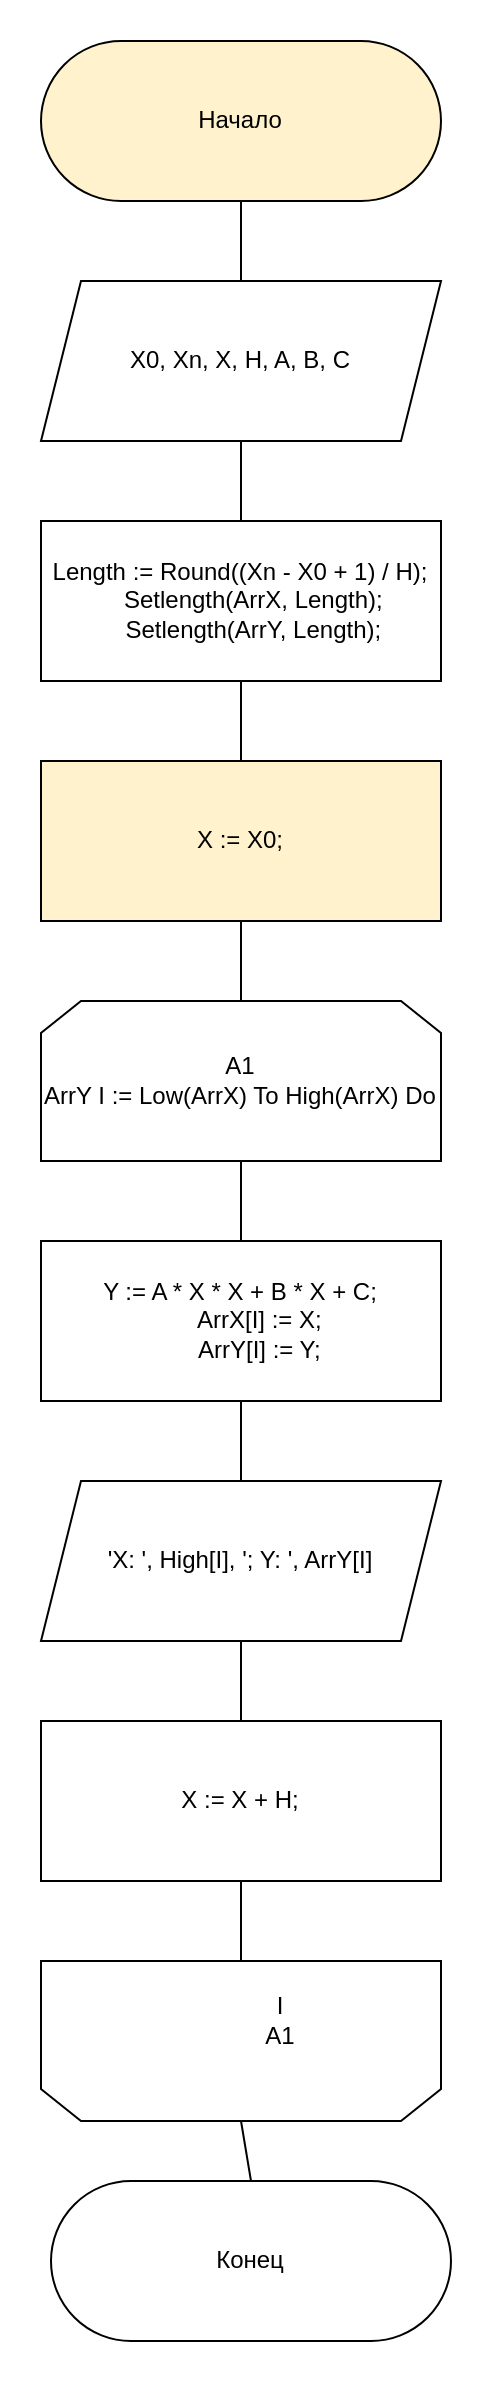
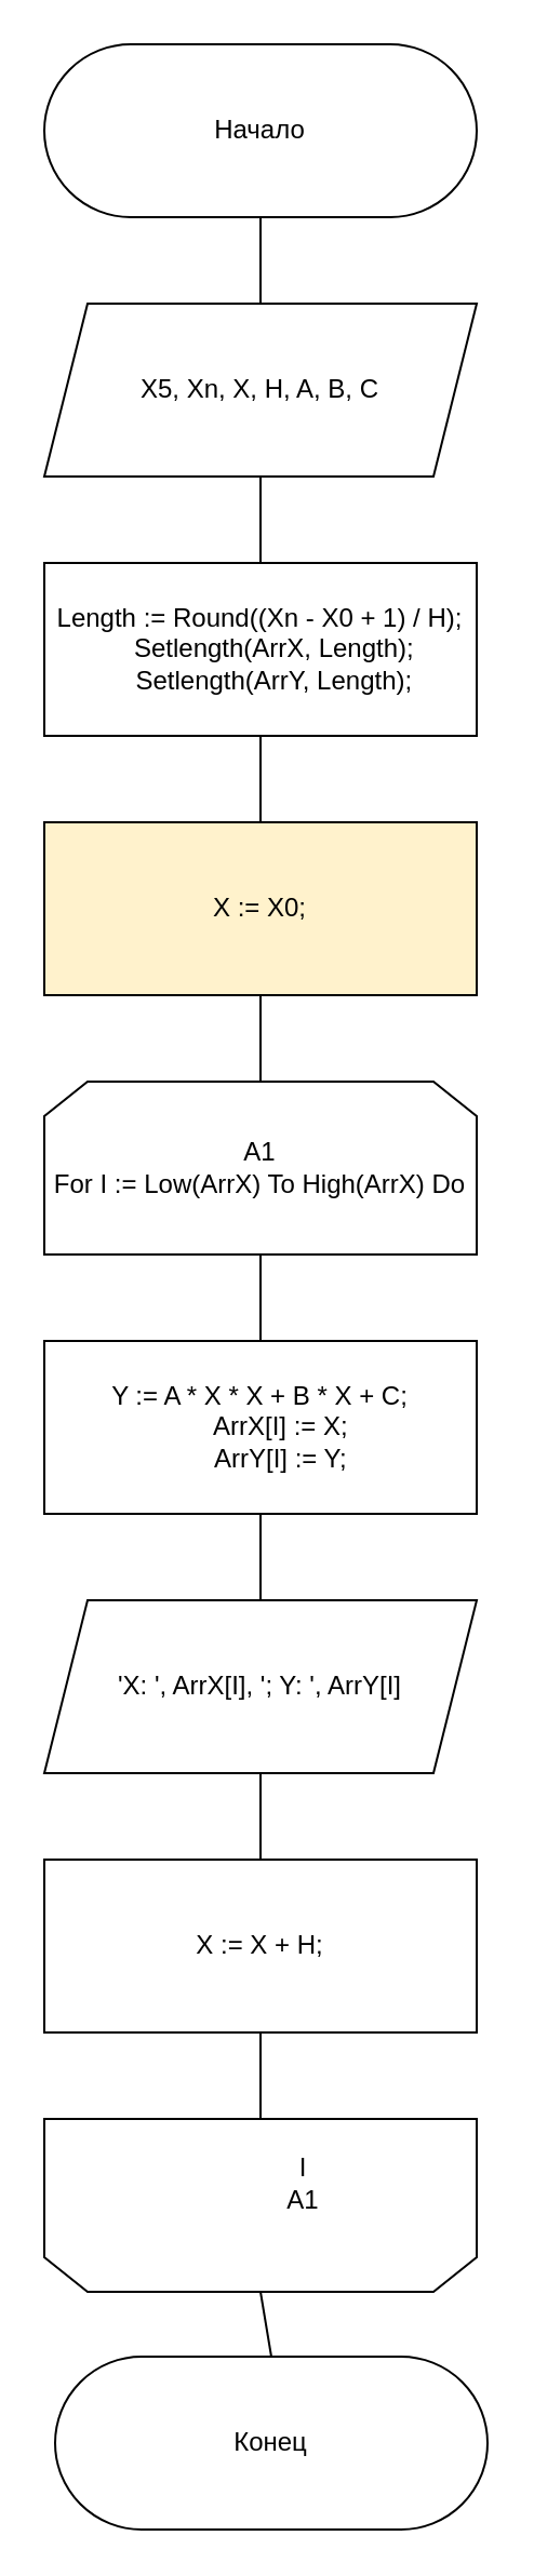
  <mxCell id="0" />
  <mxCell id="1" parent="0" />
- <mxCell id="2" value="Начало" style="rounded=1;whiteSpace=wrap;html=1;arcSize=50;fillColor=#fff2cc;" parent="1" vertex="1"><mxGeometry x="20" y="20" width="200" height="80" as="geometry" /></mxCell>
- <mxCell id="3" value="X0, Xn, X, H, A, B, C" style="shape=parallelogram;perimeter=parallelogramPerimeter;whiteSpace=wrap;html=1;fixedSize=1;" parent="1" vertex="1"><mxGeometry x="20" y="140" width="200" height="80" as="geometry" /></mxCell>
+ <mxCell id="2" value="Начало" style="rounded=1;whiteSpace=wrap;html=1;arcSize=50;" parent="1" vertex="1"><mxGeometry x="20" y="20" width="200" height="80" as="geometry" /></mxCell>
+ <mxCell id="3" value="X5, Xn, X, H, A, B, C" style="shape=parallelogram;perimeter=parallelogramPerimeter;whiteSpace=wrap;html=1;fixedSize=1;" parent="1" vertex="1"><mxGeometry x="20" y="140" width="200" height="80" as="geometry" /></mxCell>
  <mxCell id="4" value="&lt;div&gt;Length := Round((Xn - X0 + 1) / H);&lt;/div&gt;&lt;div&gt;&amp;nbsp; &amp;nbsp; Setlength(ArrX, Length);&lt;/div&gt;&lt;div&gt;&amp;nbsp; &amp;nbsp; Setlength(ArrY, Length);&lt;/div&gt;" style="rounded=0;whiteSpace=wrap;html=1;" parent="1" vertex="1"><mxGeometry x="20" y="260" width="200" height="80" as="geometry" /></mxCell>
  <mxCell id="5" value="X := X0;" style="rounded=0;whiteSpace=wrap;html=1;fillColor=#fff2cc;" parent="1" vertex="1"><mxGeometry x="20" y="380" width="200" height="80" as="geometry" /></mxCell>
- <mxCell id="6" value="A1&lt;br&gt;ArrY I := Low(ArrX) To High(ArrX) Do" style="shape=loopLimit;whiteSpace=wrap;html=1;" parent="1" vertex="1"><mxGeometry x="20" y="500" width="200" height="80" as="geometry" /></mxCell>
+ <mxCell id="6" value="A1&lt;br&gt;For I := Low(ArrX) To High(ArrX) Do" style="shape=loopLimit;whiteSpace=wrap;html=1;" parent="1" vertex="1"><mxGeometry x="20" y="500" width="200" height="80" as="geometry" /></mxCell>
  <mxCell id="7" value="&lt;div&gt;Y := A * X * X + B * X + C;&lt;/div&gt;&lt;div&gt;&amp;nbsp; &amp;nbsp; &amp;nbsp; ArrX[I] := X;&lt;/div&gt;&lt;div&gt;&amp;nbsp; &amp;nbsp; &amp;nbsp; ArrY[I] := Y;&lt;/div&gt;" style="rounded=0;whiteSpace=wrap;html=1;" parent="1" vertex="1"><mxGeometry x="20" y="620" width="200" height="80" as="geometry" /></mxCell>
- <mxCell id="8" value="'X: ', High[I], '; Y: ', ArrY[I]" style="shape=parallelogram;perimeter=parallelogramPerimeter;whiteSpace=wrap;html=1;fixedSize=1;" parent="1" vertex="1"><mxGeometry x="20" y="740" width="200" height="80" as="geometry" /></mxCell>
+ <mxCell id="8" value="'X: ', ArrX[I], '; Y: ', ArrY[I]" style="shape=parallelogram;perimeter=parallelogramPerimeter;whiteSpace=wrap;html=1;fixedSize=1;" parent="1" vertex="1"><mxGeometry x="20" y="740" width="200" height="80" as="geometry" /></mxCell>
  <mxCell id="9" value="X := X + H;" style="rounded=0;whiteSpace=wrap;html=1;" parent="1" vertex="1"><mxGeometry x="20" y="860" width="200" height="80" as="geometry" /></mxCell>
  <mxCell id="10" value="" style="shape=loopLimit;whiteSpace=wrap;html=1;rotation=-180;" parent="1" vertex="1"><mxGeometry x="20" y="980" width="200" height="80" as="geometry" /></mxCell>
  <mxCell id="11" value="Конец" style="rounded=1;whiteSpace=wrap;html=1;arcSize=50;" parent="1" vertex="1"><mxGeometry x="25" y="1090" width="200" height="80" as="geometry" /></mxCell>
  <mxCell id="12" value="I&lt;br&gt;A1" style="text;html=1;strokeColor=none;fillColor=none;align=center;verticalAlign=middle;whiteSpace=wrap;rounded=0;" parent="1" vertex="1"><mxGeometry x="110" y="995" width="60" height="30" as="geometry" /></mxCell>
  <mxCell id="13" value="" style="endArrow=none;html=1;rounded=0;exitX=0.5;exitY=0;exitDx=0;exitDy=0;" parent="1" source="3" edge="1"><mxGeometry width="50" height="50" relative="1" as="geometry"><mxPoint x="70" y="150" as="sourcePoint" /><mxPoint x="120" y="100" as="targetPoint" /></mxGeometry></mxCell>
  <mxCell id="14" value="" style="endArrow=none;html=1;rounded=0;exitX=0.5;exitY=0;exitDx=0;exitDy=0;" parent="1" source="4" edge="1"><mxGeometry width="50" height="50" relative="1" as="geometry"><mxPoint x="70" y="270" as="sourcePoint" /><mxPoint x="120" y="220" as="targetPoint" /></mxGeometry></mxCell>
  <mxCell id="15" value="" style="endArrow=none;html=1;rounded=0;exitX=0.5;exitY=0;exitDx=0;exitDy=0;" parent="1" source="5" edge="1"><mxGeometry width="50" height="50" relative="1" as="geometry"><mxPoint x="70" y="390" as="sourcePoint" /><mxPoint x="120" y="340" as="targetPoint" /></mxGeometry></mxCell>
  <mxCell id="16" value="" style="endArrow=none;html=1;rounded=0;exitX=0.5;exitY=0;exitDx=0;exitDy=0;" parent="1" source="6" edge="1"><mxGeometry width="50" height="50" relative="1" as="geometry"><mxPoint x="70" y="510" as="sourcePoint" /><mxPoint x="120" y="460" as="targetPoint" /></mxGeometry></mxCell>
  <mxCell id="17" value="" style="endArrow=none;html=1;rounded=0;exitX=0.5;exitY=0;exitDx=0;exitDy=0;" parent="1" source="7" edge="1"><mxGeometry width="50" height="50" relative="1" as="geometry"><mxPoint x="70" y="630" as="sourcePoint" /><mxPoint x="120" y="580" as="targetPoint" /></mxGeometry></mxCell>
  <mxCell id="18" value="" style="endArrow=none;html=1;rounded=0;exitX=0.5;exitY=0;exitDx=0;exitDy=0;" parent="1" source="8" edge="1"><mxGeometry width="50" height="50" relative="1" as="geometry"><mxPoint x="70" y="750" as="sourcePoint" /><mxPoint x="120" y="700" as="targetPoint" /></mxGeometry></mxCell>
  <mxCell id="19" value="" style="endArrow=none;html=1;rounded=0;exitX=0.5;exitY=0;exitDx=0;exitDy=0;" parent="1" source="9" edge="1"><mxGeometry width="50" height="50" relative="1" as="geometry"><mxPoint x="70" y="870" as="sourcePoint" /><mxPoint x="120" y="820" as="targetPoint" /></mxGeometry></mxCell>
  <mxCell id="20" value="" style="endArrow=none;html=1;rounded=0;exitX=0.5;exitY=1;exitDx=0;exitDy=0;" parent="1" source="10" edge="1"><mxGeometry width="50" height="50" relative="1" as="geometry"><mxPoint x="70" y="990" as="sourcePoint" /><mxPoint x="120" y="940" as="targetPoint" /></mxGeometry></mxCell>
  <mxCell id="21" value="" style="endArrow=none;html=1;rounded=0;exitX=0.5;exitY=0;exitDx=0;exitDy=0;" parent="1" source="11" edge="1"><mxGeometry width="50" height="50" relative="1" as="geometry"><mxPoint x="70" y="1110" as="sourcePoint" /><mxPoint x="120" y="1060" as="targetPoint" /></mxGeometry></mxCell>
